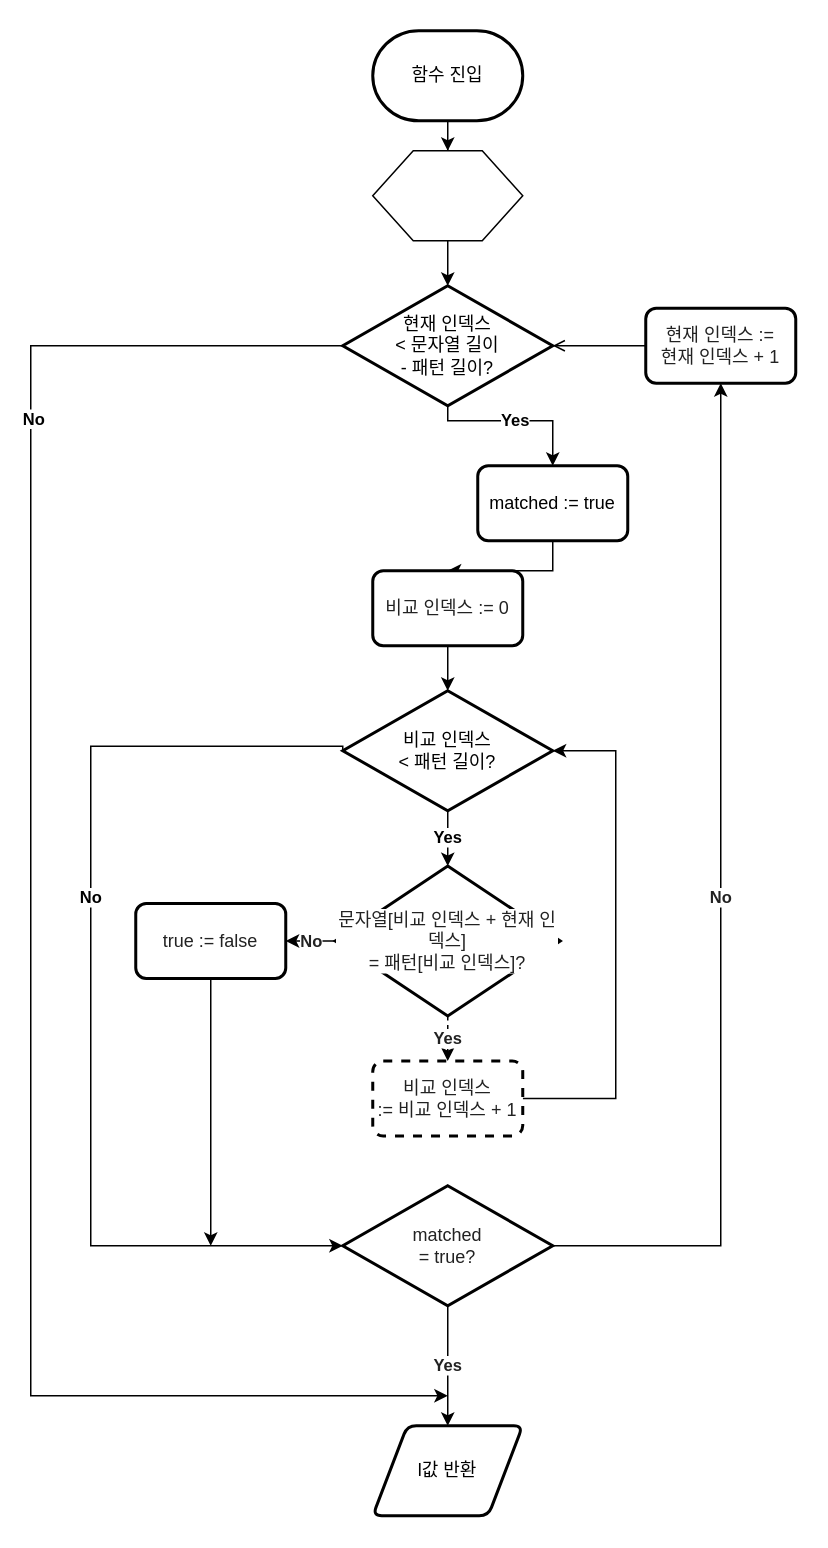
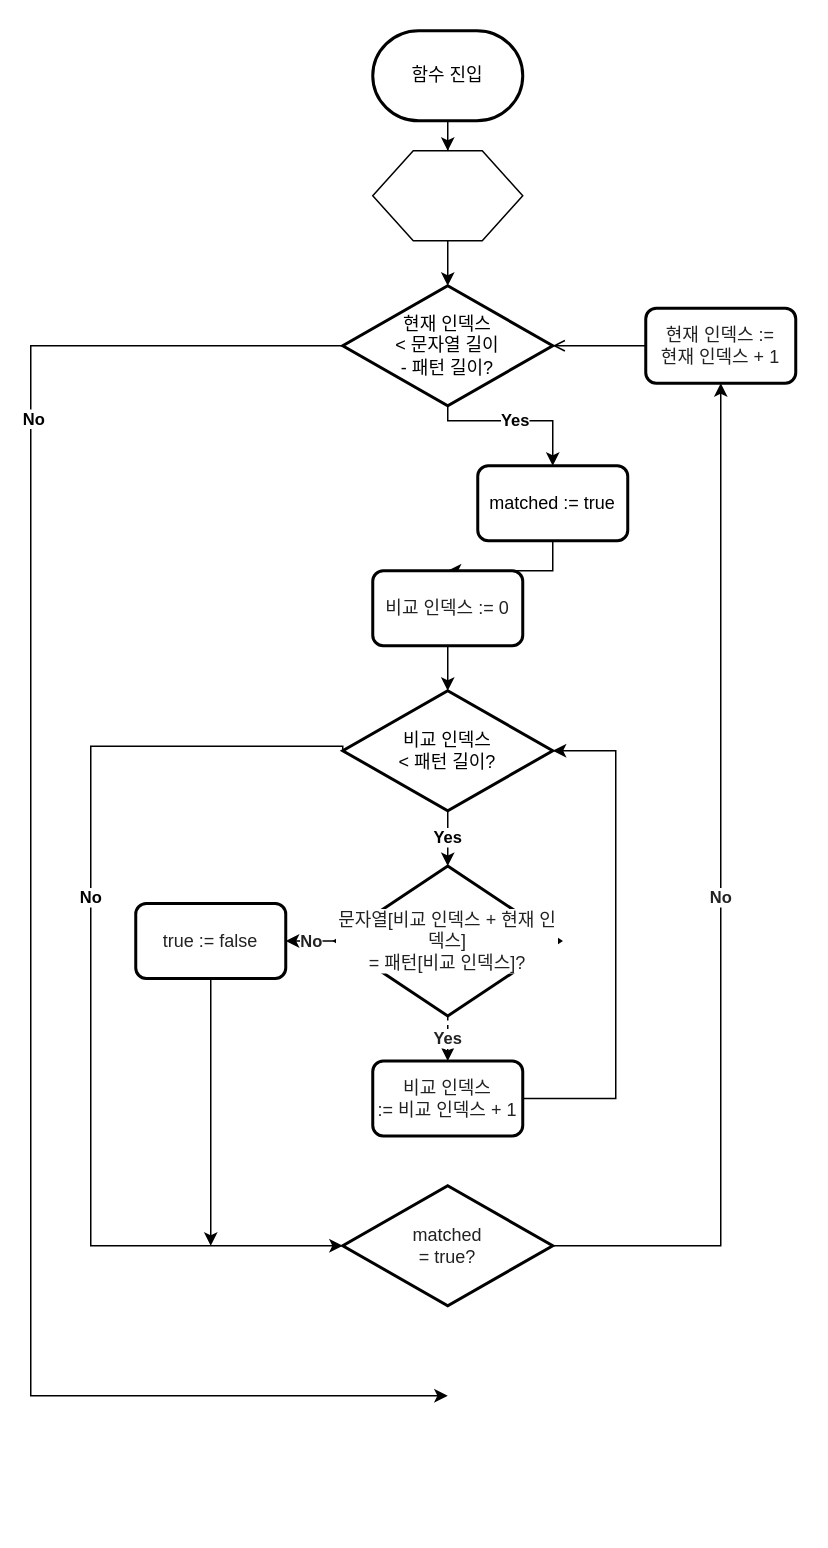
  <mxCell id="0" />
  <mxCell id="1" parent="0" />
  <mxCell id="2" style="edgeStyle=orthogonalEdgeStyle;rounded=0;orthogonalLoop=1;jettySize=auto;html=1;" edge="1" parent="1" source="3" target="5"><mxGeometry relative="1" as="geometry" /></mxCell>
  <mxCell id="3" value="함수 진입" style="strokeWidth=2;html=1;shape=mxgraph.flowchart.terminator;whiteSpace=wrap;" vertex="1" parent="1"><mxGeometry x="248" y="20" width="100" height="60" as="geometry" /></mxCell>
  <mxCell id="4" style="edgeStyle=orthogonalEdgeStyle;rounded=0;orthogonalLoop=1;jettySize=auto;html=1;" edge="1" parent="1" source="5" target="9"><mxGeometry relative="1" as="geometry" /></mxCell>
  <mxCell id="5" value="" style="verticalLabelPosition=bottom;verticalAlign=top;html=1;shape=hexagon;perimeter=hexagonPerimeter2;arcSize=6;size=0.27;horizontal=1;" vertex="1" parent="1"><mxGeometry x="248" y="100" width="100" height="60" as="geometry" /></mxCell>
  <mxCell id="6" value="Yes" style="edgeStyle=orthogonalEdgeStyle;rounded=0;orthogonalLoop=1;jettySize=auto;html=1;entryX=0.5;entryY=0;entryDx=0;entryDy=0;fontStyle=1;exitX=0.5;exitY=1;exitDx=0;exitDy=0;exitPerimeter=0;" edge="1" parent="1" source="9" target="11"><mxGeometry relative="1" as="geometry"><Array as="points"><mxPoint x="298" y="280" /></Array></mxGeometry></mxCell>
  <mxCell id="7" style="edgeStyle=orthogonalEdgeStyle;rounded=0;orthogonalLoop=1;jettySize=auto;html=1;exitX=1;exitY=0.5;exitDx=0;exitDy=0;exitPerimeter=0;" edge="1" parent="1" source="9"><mxGeometry relative="1" as="geometry"><mxPoint x="298" y="930" as="targetPoint" /><Array as="points"><mxPoint x="20" y="230" /><mxPoint x="20" y="930" /></Array></mxGeometry></mxCell>
  <mxCell id="8" value="&lt;b&gt;No&lt;br&gt;&lt;/b&gt;" style="edgeLabel;html=1;align=center;verticalAlign=middle;resizable=0;points=[];" vertex="1" connectable="0" parent="7"><mxGeometry x="-0.403" y="1" relative="1" as="geometry"><mxPoint as="offset" /></mxGeometry></mxCell>
  <mxCell id="9" value="현재 인덱스&lt;br&gt;&amp;lt; 문자열 길이&lt;br&gt;- 패턴 길이?" style="strokeWidth=2;html=1;shape=mxgraph.flowchart.decision;whiteSpace=wrap;" vertex="1" parent="1"><mxGeometry x="228" y="190" width="140" height="80" as="geometry" /></mxCell>
  <mxCell id="10" value="" style="edgeStyle=orthogonalEdgeStyle;rounded=0;orthogonalLoop=1;jettySize=auto;html=1;fontColor=#222222;" edge="1" parent="1" source="11" target="27"><mxGeometry relative="1" as="geometry" /></mxCell>
  <mxCell id="11" value="matched := true" style="rounded=1;whiteSpace=wrap;html=1;absoluteArcSize=1;arcSize=14;strokeWidth=2;" vertex="1" parent="1"><mxGeometry x="318" y="310" width="100" height="50" as="geometry" /></mxCell>
  <mxCell id="12" value="Yes" style="edgeStyle=orthogonalEdgeStyle;rounded=0;orthogonalLoop=1;jettySize=auto;html=1;fontStyle=1;entryX=0.5;entryY=0;entryDx=0;entryDy=0;entryPerimeter=0;" edge="1" parent="1" source="15" target="19"><mxGeometry relative="1" as="geometry"><mxPoint x="298" y="626.84" as="targetPoint" /></mxGeometry></mxCell>
  <mxCell id="13" style="edgeStyle=orthogonalEdgeStyle;rounded=0;orthogonalLoop=1;jettySize=auto;html=1;exitX=0;exitY=0.5;exitDx=0;exitDy=0;exitPerimeter=0;entryX=0;entryY=0.5;entryDx=0;entryDy=0;entryPerimeter=0;" edge="1" parent="1" source="15" target="30"><mxGeometry relative="1" as="geometry"><mxPoint x="128" y="320" as="targetPoint" /><Array as="points"><mxPoint x="60" y="497" /><mxPoint x="60" y="830" /></Array></mxGeometry></mxCell>
  <mxCell id="14" value="&lt;b&gt;No&lt;/b&gt;" style="edgeLabel;html=1;align=center;verticalAlign=middle;resizable=0;points=[];" vertex="1" connectable="0" parent="13"><mxGeometry x="-0.194" y="-1" relative="1" as="geometry"><mxPoint as="offset" /></mxGeometry></mxCell>
  <mxCell id="15" value="비교 인덱스&lt;br&gt;&amp;lt; 패턴 길이?" style="strokeWidth=2;html=1;shape=mxgraph.flowchart.decision;whiteSpace=wrap;" vertex="1" parent="1"><mxGeometry x="228" y="460" width="140" height="80" as="geometry" /></mxCell>
- <mxCell id="16" value="l값 반환" style="shape=parallelogram;html=1;strokeWidth=2;perimeter=parallelogramPerimeter;whiteSpace=wrap;rounded=1;arcSize=12;size=0.23;" vertex="1" parent="1"><mxGeometry x="248" y="950" width="100" height="60" as="geometry" /></mxCell>
  <mxCell id="17" value="No" style="edgeStyle=orthogonalEdgeStyle;rounded=0;orthogonalLoop=1;jettySize=auto;html=1;fontColor=#222222;fontStyle=1;entryX=1;entryY=0.5;entryDx=0;entryDy=0;" edge="1" parent="1" source="19" target="21"><mxGeometry relative="1" as="geometry"><mxPoint x="198" y="626.84" as="targetPoint" /></mxGeometry></mxCell>
  <mxCell id="18" value="Yes" style="edgeStyle=orthogonalEdgeStyle;rounded=0;orthogonalLoop=1;jettySize=auto;html=1;fontColor=#222222;entryX=0.5;entryY=0;entryDx=0;entryDy=0;fontStyle=1;dashed=1;" edge="1" parent="1" source="19" target="25"><mxGeometry relative="1" as="geometry"><mxPoint x="298" y="776.84" as="targetPoint" /></mxGeometry></mxCell>
  <mxCell id="19" value="&lt;font color=&quot;#222222&quot;&gt;문자열[비교 인덱스 + 현재 인덱스]&lt;br&gt;= 패턴[비교 인덱스]?&lt;/font&gt;" style="strokeWidth=2;html=1;shape=mxgraph.flowchart.decision;whiteSpace=wrap;labelBackgroundColor=default;" vertex="1" parent="1"><mxGeometry x="223" y="576.84" width="150" height="100" as="geometry" /></mxCell>
  <mxCell id="20" style="edgeStyle=orthogonalEdgeStyle;rounded=0;orthogonalLoop=1;jettySize=auto;html=1;fontColor=#222222;" edge="1" parent="1" source="21"><mxGeometry relative="1" as="geometry"><mxPoint x="140" y="830" as="targetPoint" /></mxGeometry></mxCell>
  <mxCell id="21" value="true := false" style="rounded=1;whiteSpace=wrap;html=1;absoluteArcSize=1;arcSize=14;strokeWidth=2;fontColor=#222222;" vertex="1" parent="1"><mxGeometry x="90" y="601.84" width="100" height="50" as="geometry" /></mxCell>
  <mxCell id="22" style="edgeStyle=orthogonalEdgeStyle;rounded=0;orthogonalLoop=1;jettySize=auto;html=1;fontColor=#222222;endArrow=open;" edge="1" parent="1" source="23" target="9"><mxGeometry relative="1" as="geometry" /></mxCell>
  <mxCell id="23" value="현재 인덱스 :=&lt;br&gt;현재 인덱스 + 1" style="rounded=1;whiteSpace=wrap;html=1;absoluteArcSize=1;arcSize=14;strokeWidth=2;labelBackgroundColor=default;fontColor=#222222;" vertex="1" parent="1"><mxGeometry x="430" y="205" width="100" height="50" as="geometry" /></mxCell>
  <mxCell id="24" style="edgeStyle=orthogonalEdgeStyle;rounded=0;orthogonalLoop=1;jettySize=auto;html=1;entryX=1;entryY=0.5;entryDx=0;entryDy=0;entryPerimeter=0;fontColor=#222222;" edge="1" parent="1" source="25" target="15"><mxGeometry relative="1" as="geometry"><Array as="points"><mxPoint x="410" y="732" /><mxPoint x="410" y="500" /></Array></mxGeometry></mxCell>
- <mxCell id="25" value="비교 인덱스&lt;br&gt;:= 비교 인덱스 + 1" style="rounded=1;whiteSpace=wrap;html=1;absoluteArcSize=1;arcSize=14;strokeWidth=2;labelBackgroundColor=default;fontColor=#222222;dashed=1;" vertex="1" parent="1"><mxGeometry x="248" y="706.84" width="100" height="50" as="geometry" /></mxCell>
+ <mxCell id="25" value="비교 인덱스&lt;br&gt;:= 비교 인덱스 + 1" style="rounded=1;whiteSpace=wrap;html=1;absoluteArcSize=1;arcSize=14;strokeWidth=2;labelBackgroundColor=default;fontColor=#222222;" vertex="1" parent="1"><mxGeometry x="248" y="706.84" width="100" height="50" as="geometry" /></mxCell>
  <mxCell id="26" value="" style="edgeStyle=orthogonalEdgeStyle;rounded=0;orthogonalLoop=1;jettySize=auto;html=1;fontColor=#222222;" edge="1" parent="1" source="27" target="15"><mxGeometry relative="1" as="geometry" /></mxCell>
  <mxCell id="27" value="비교 인덱스 := 0" style="rounded=1;whiteSpace=wrap;html=1;absoluteArcSize=1;arcSize=14;strokeWidth=2;labelBackgroundColor=default;fontColor=#222222;" vertex="1" parent="1"><mxGeometry x="248" y="380" width="100" height="50" as="geometry" /></mxCell>
- <mxCell id="28" value="Yes" style="edgeStyle=orthogonalEdgeStyle;rounded=0;orthogonalLoop=1;jettySize=auto;html=1;fontColor=#222222;fontStyle=1" edge="1" parent="1" source="30" target="16"><mxGeometry relative="1" as="geometry" /></mxCell>
  <mxCell id="29" value="No" style="edgeStyle=orthogonalEdgeStyle;rounded=0;orthogonalLoop=1;jettySize=auto;html=1;entryX=0.5;entryY=1;entryDx=0;entryDy=0;fontColor=#222222;fontStyle=1" edge="1" parent="1" source="30" target="23"><mxGeometry relative="1" as="geometry" /></mxCell>
  <mxCell id="30" value="matched&lt;br&gt;= true?" style="strokeWidth=2;html=1;shape=mxgraph.flowchart.decision;whiteSpace=wrap;labelBackgroundColor=default;fontColor=#222222;" vertex="1" parent="1"><mxGeometry x="228" y="790" width="140" height="80" as="geometry" /></mxCell>
